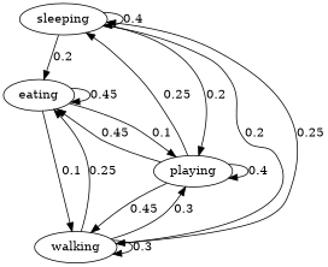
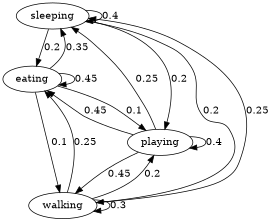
  digraph {
    edge [weight=0.2]
    sleeping
    eating
    walking
    playing
    sleeping -> sleeping [label=0.4 weight=0.4]
    sleeping -> eating [label=0.2]
    sleeping -> walking [label=0.2]
    sleeping -> playing [label=0.2]
+   eating -> sleeping [label=0.35 weight=0.35]
    eating -> eating [label=0.45 weight=0.45]
    eating -> walking [label=0.1 weight=0.1]
    eating -> playing [label=0.1 weight=0.1]
    walking -> sleeping [label=0.25 weight=0.25]
    walking -> eating [label=0.25 weight=0.25]
    walking -> walking [label=0.3 weight=0.3]
-   walking -> playing [label=0.3]
+   walking -> playing [label=0.2]
    playing -> sleeping [label=0.25 weight=0.25]
    playing -> eating [label=0.45 weight=0.25]
    playing -> walking [label=0.45 weight=0.1]
    playing -> playing [label=0.4 weight=0.4]
  }
